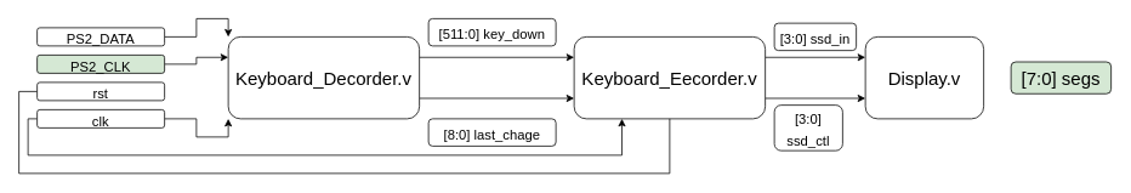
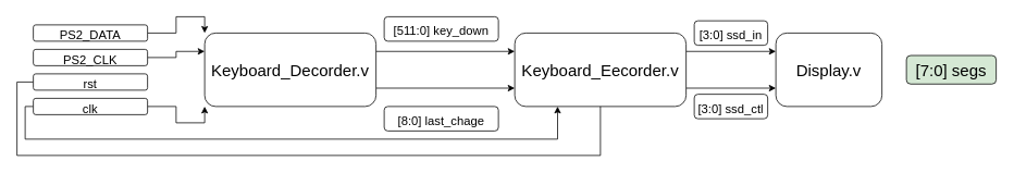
  <mxCell id="0" />
  <mxCell id="1" parent="0" />
  <mxCell id="2" style="edgeStyle=orthogonalEdgeStyle;rounded=0;orthogonalLoop=1;jettySize=auto;html=1;exitX=1;exitY=0.25;exitDx=0;exitDy=0;entryX=0;entryY=0.25;entryDx=0;entryDy=0;fontSize=20;" edge="1" parent="1" source="4" target="7"><mxGeometry relative="1" as="geometry" /></mxCell>
  <mxCell id="3" style="edgeStyle=orthogonalEdgeStyle;rounded=0;orthogonalLoop=1;jettySize=auto;html=1;exitX=1;exitY=0.75;exitDx=0;exitDy=0;entryX=0;entryY=0.75;entryDx=0;entryDy=0;fontSize=20;" edge="1" parent="1" source="4" target="7"><mxGeometry relative="1" as="geometry" /></mxCell>
  <mxCell id="4" value="&lt;font style=&quot;font-size: 20px&quot;&gt;Keyboard_Decorder.v&lt;/font&gt;" style="rounded=1;whiteSpace=wrap;html=1;" vertex="1" parent="1"><mxGeometry x="250" y="40" width="210" height="90" as="geometry" /></mxCell>
  <mxCell id="5" style="edgeStyle=orthogonalEdgeStyle;rounded=0;orthogonalLoop=1;jettySize=auto;html=1;exitX=1;exitY=0.25;exitDx=0;exitDy=0;entryX=0;entryY=0.25;entryDx=0;entryDy=0;fontSize=20;" edge="1" parent="1" source="7" target="19"><mxGeometry relative="1" as="geometry" /></mxCell>
  <mxCell id="6" style="edgeStyle=orthogonalEdgeStyle;rounded=0;orthogonalLoop=1;jettySize=auto;html=1;exitX=1;exitY=0.75;exitDx=0;exitDy=0;entryX=0;entryY=0.75;entryDx=0;entryDy=0;fontSize=20;" edge="1" parent="1" source="7" target="19"><mxGeometry relative="1" as="geometry" /></mxCell>
  <mxCell id="7" value="&lt;span style=&quot;font-size: 20px&quot;&gt;Keyboard_Eecorder.v&lt;/span&gt;" style="whiteSpace=wrap;html=1;rounded=1;" vertex="1" parent="1"><mxGeometry x="630" y="40" width="210" height="90" as="geometry" /></mxCell>
  <mxCell id="8" value="&lt;font style=&quot;font-size: 15px&quot;&gt;[511:0] key_down&lt;/font&gt;" style="rounded=1;whiteSpace=wrap;html=1;fontSize=20;" vertex="1" parent="1"><mxGeometry x="470" y="20" width="140" height="30" as="geometry" /></mxCell>
  <mxCell id="9" value="&lt;font style=&quot;font-size: 15px&quot;&gt;[8:0] last_chage&lt;/font&gt;" style="rounded=1;whiteSpace=wrap;html=1;fontSize=20;" vertex="1" parent="1"><mxGeometry x="470" y="130" width="140" height="30" as="geometry" /></mxCell>
  <mxCell id="10" style="edgeStyle=orthogonalEdgeStyle;rounded=0;orthogonalLoop=1;jettySize=auto;html=1;exitX=1;exitY=0.5;exitDx=0;exitDy=0;entryX=0;entryY=0;entryDx=0;entryDy=0;fontSize=15;" edge="1" parent="1" source="11" target="4"><mxGeometry relative="1" as="geometry" /></mxCell>
  <mxCell id="11" value="&lt;span style=&quot;font-size: 15px&quot;&gt;PS2_DATA&lt;/span&gt;" style="rounded=1;whiteSpace=wrap;html=1;fontSize=20;" vertex="1" parent="1"><mxGeometry x="40" y="30" width="140" height="20" as="geometry" /></mxCell>
  <mxCell id="12" style="edgeStyle=orthogonalEdgeStyle;rounded=0;orthogonalLoop=1;jettySize=auto;html=1;exitX=1;exitY=0.5;exitDx=0;exitDy=0;entryX=0;entryY=0.25;entryDx=0;entryDy=0;fontSize=15;" edge="1" parent="1" source="13" target="4"><mxGeometry relative="1" as="geometry" /></mxCell>
- <mxCell id="13" value="&lt;span style=&quot;font-size: 15px&quot;&gt;PS2_CLK&lt;/span&gt;" style="rounded=1;whiteSpace=wrap;html=1;fontSize=20;fillColor=#d5e8d4;" vertex="1" parent="1"><mxGeometry x="40" y="60" width="140" height="20" as="geometry" /></mxCell>
+ <mxCell id="13" value="&lt;span style=&quot;font-size: 15px&quot;&gt;PS2_CLK&lt;/span&gt;" style="rounded=1;whiteSpace=wrap;html=1;fontSize=20;" vertex="1" parent="1"><mxGeometry x="40" y="60" width="140" height="20" as="geometry" /></mxCell>
  <mxCell id="14" style="edgeStyle=orthogonalEdgeStyle;rounded=0;orthogonalLoop=1;jettySize=auto;html=1;exitX=0;exitY=0.5;exitDx=0;exitDy=0;entryX=0.5;entryY=1;entryDx=0;entryDy=0;fontSize=15;endArrow=none;" edge="1" parent="1" source="15" target="7"><mxGeometry relative="1" as="geometry"><Array as="points"><mxPoint x="20" y="100" /><mxPoint x="20" y="190" /><mxPoint x="735" y="190" /></Array></mxGeometry></mxCell>
  <mxCell id="15" value="&lt;span style=&quot;font-size: 15px&quot;&gt;rst&lt;/span&gt;" style="rounded=1;whiteSpace=wrap;html=1;fontSize=20;" vertex="1" parent="1"><mxGeometry x="40" y="90" width="140" height="20" as="geometry" /></mxCell>
  <mxCell id="16" style="edgeStyle=orthogonalEdgeStyle;rounded=0;orthogonalLoop=1;jettySize=auto;html=1;exitX=1;exitY=0.5;exitDx=0;exitDy=0;entryX=0;entryY=1;entryDx=0;entryDy=0;fontSize=15;" edge="1" parent="1" source="18" target="4"><mxGeometry relative="1" as="geometry" /></mxCell>
  <mxCell id="17" style="edgeStyle=orthogonalEdgeStyle;rounded=0;orthogonalLoop=1;jettySize=auto;html=1;exitX=0;exitY=0.5;exitDx=0;exitDy=0;entryX=0.25;entryY=1;entryDx=0;entryDy=0;fontSize=15;" edge="1" parent="1" source="18" target="7"><mxGeometry relative="1" as="geometry"><Array as="points"><mxPoint x="30" y="130" /><mxPoint x="30" y="170" /><mxPoint x="683" y="170" /></Array></mxGeometry></mxCell>
  <mxCell id="18" value="&lt;span style=&quot;font-size: 15px&quot;&gt;clk&lt;/span&gt;" style="rounded=1;whiteSpace=wrap;html=1;fontSize=20;" vertex="1" parent="1"><mxGeometry x="40" y="120" width="140" height="20" as="geometry" /></mxCell>
  <mxCell id="19" value="&lt;font style=&quot;font-size: 20px&quot;&gt;Display.v&lt;/font&gt;" style="whiteSpace=wrap;html=1;rounded=1;" vertex="1" parent="1"><mxGeometry x="950" y="40" width="130" height="90" as="geometry" /></mxCell>
  <mxCell id="20" value="&lt;font style=&quot;font-size: 15px&quot;&gt;[3:0] ssd_in&lt;/font&gt;" style="rounded=1;whiteSpace=wrap;html=1;fontSize=20;" vertex="1" parent="1"><mxGeometry x="850" y="25" width="90" height="30" as="geometry" /></mxCell>
  <mxCell id="21" value="&lt;font style=&quot;font-size: 20px&quot;&gt;[7:0] segs&lt;/font&gt;" style="whiteSpace=wrap;html=1;rounded=1;fillColor=#d5e8d4;" vertex="1" parent="1"><mxGeometry x="1110" y="67.5" width="110" height="35" as="geometry" /></mxCell>
- <mxCell id="22" value="&lt;font style=&quot;font-size: 15px&quot;&gt;[3:0] ssd_ctl&lt;/font&gt;" style="rounded=1;whiteSpace=wrap;html=1;fontSize=20;" vertex="1" parent="1"><mxGeometry x="850" y="115" width="75" height="50" as="geometry" /></mxCell>
+ <mxCell id="22" value="&lt;font style=&quot;font-size: 15px&quot;&gt;[3:0] ssd_ctl&lt;/font&gt;" style="rounded=1;whiteSpace=wrap;html=1;fontSize=20;" vertex="1" parent="1"><mxGeometry x="850" y="115" width="90" height="30" as="geometry" /></mxCell>
